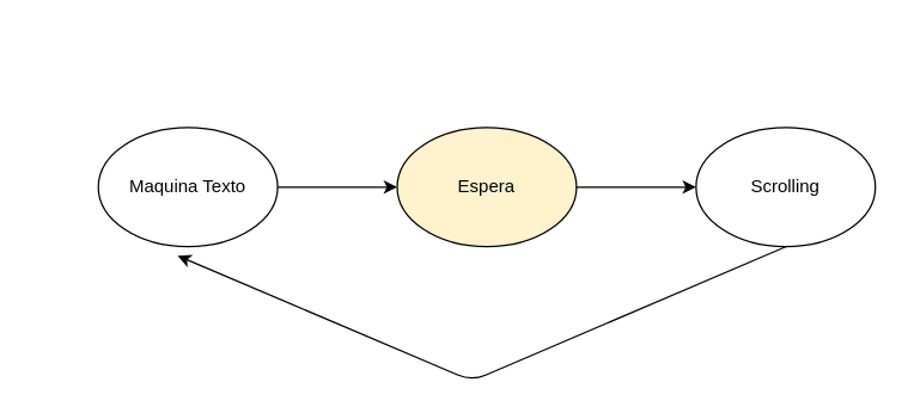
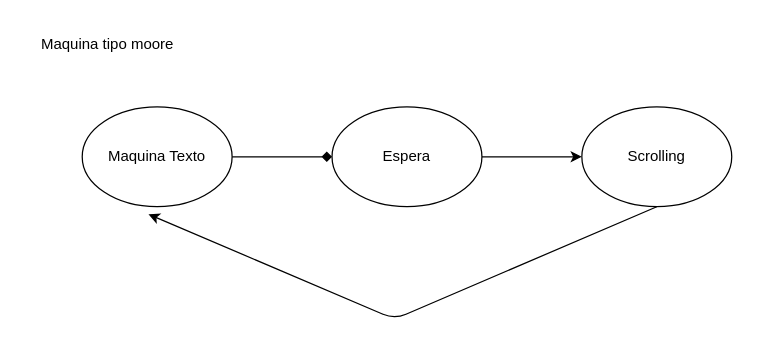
  <mxCell id="0" />
  <mxCell id="1" parent="0" />
- <mxCell id="2" value="" style="edgeStyle=none;html=1;" edge="1" parent="1" source="3" target="5"><mxGeometry relative="1" as="geometry" /></mxCell>
+ <mxCell id="2" value="" style="edgeStyle=none;html=1;endArrow=diamond;" edge="1" parent="1" source="3" target="5"><mxGeometry relative="1" as="geometry" /></mxCell>
  <mxCell id="3" value="Maquina Texto" style="ellipse;whiteSpace=wrap;html=1;" vertex="1" parent="1"><mxGeometry x="65" y="85" width="120" height="80" as="geometry" /></mxCell>
  <mxCell id="4" value="" style="edgeStyle=none;html=1;" edge="1" parent="1" source="5" target="7"><mxGeometry relative="1" as="geometry" /></mxCell>
- <mxCell id="5" value="Espera" style="ellipse;whiteSpace=wrap;html=1;fillColor=#fff2cc;" vertex="1" parent="1"><mxGeometry x="265" y="85" width="120" height="80" as="geometry" /></mxCell>
+ <mxCell id="5" value="Espera" style="ellipse;whiteSpace=wrap;html=1;" vertex="1" parent="1"><mxGeometry x="265" y="85" width="120" height="80" as="geometry" /></mxCell>
  <mxCell id="6" style="edgeStyle=none;html=1;exitX=0.5;exitY=1;exitDx=0;exitDy=0;entryX=0.442;entryY=1.075;entryDx=0;entryDy=0;entryPerimeter=0;" edge="1" parent="1" source="7" target="3"><mxGeometry relative="1" as="geometry"><Array as="points"><mxPoint x="315" y="255" /></Array></mxGeometry></mxCell>
  <mxCell id="7" value="Scrolling" style="ellipse;whiteSpace=wrap;html=1;" vertex="1" parent="1"><mxGeometry x="465" y="85" width="120" height="80" as="geometry" /></mxCell>
+ <mxCell id="8" value="Maquina tipo moore" style="text;html=1;align=center;verticalAlign=middle;resizable=0;points=[];autosize=1;strokeColor=none;fillColor=none;" vertex="1" parent="1"><mxGeometry x="20" y="20" width="130" height="30" as="geometry" /></mxCell>
